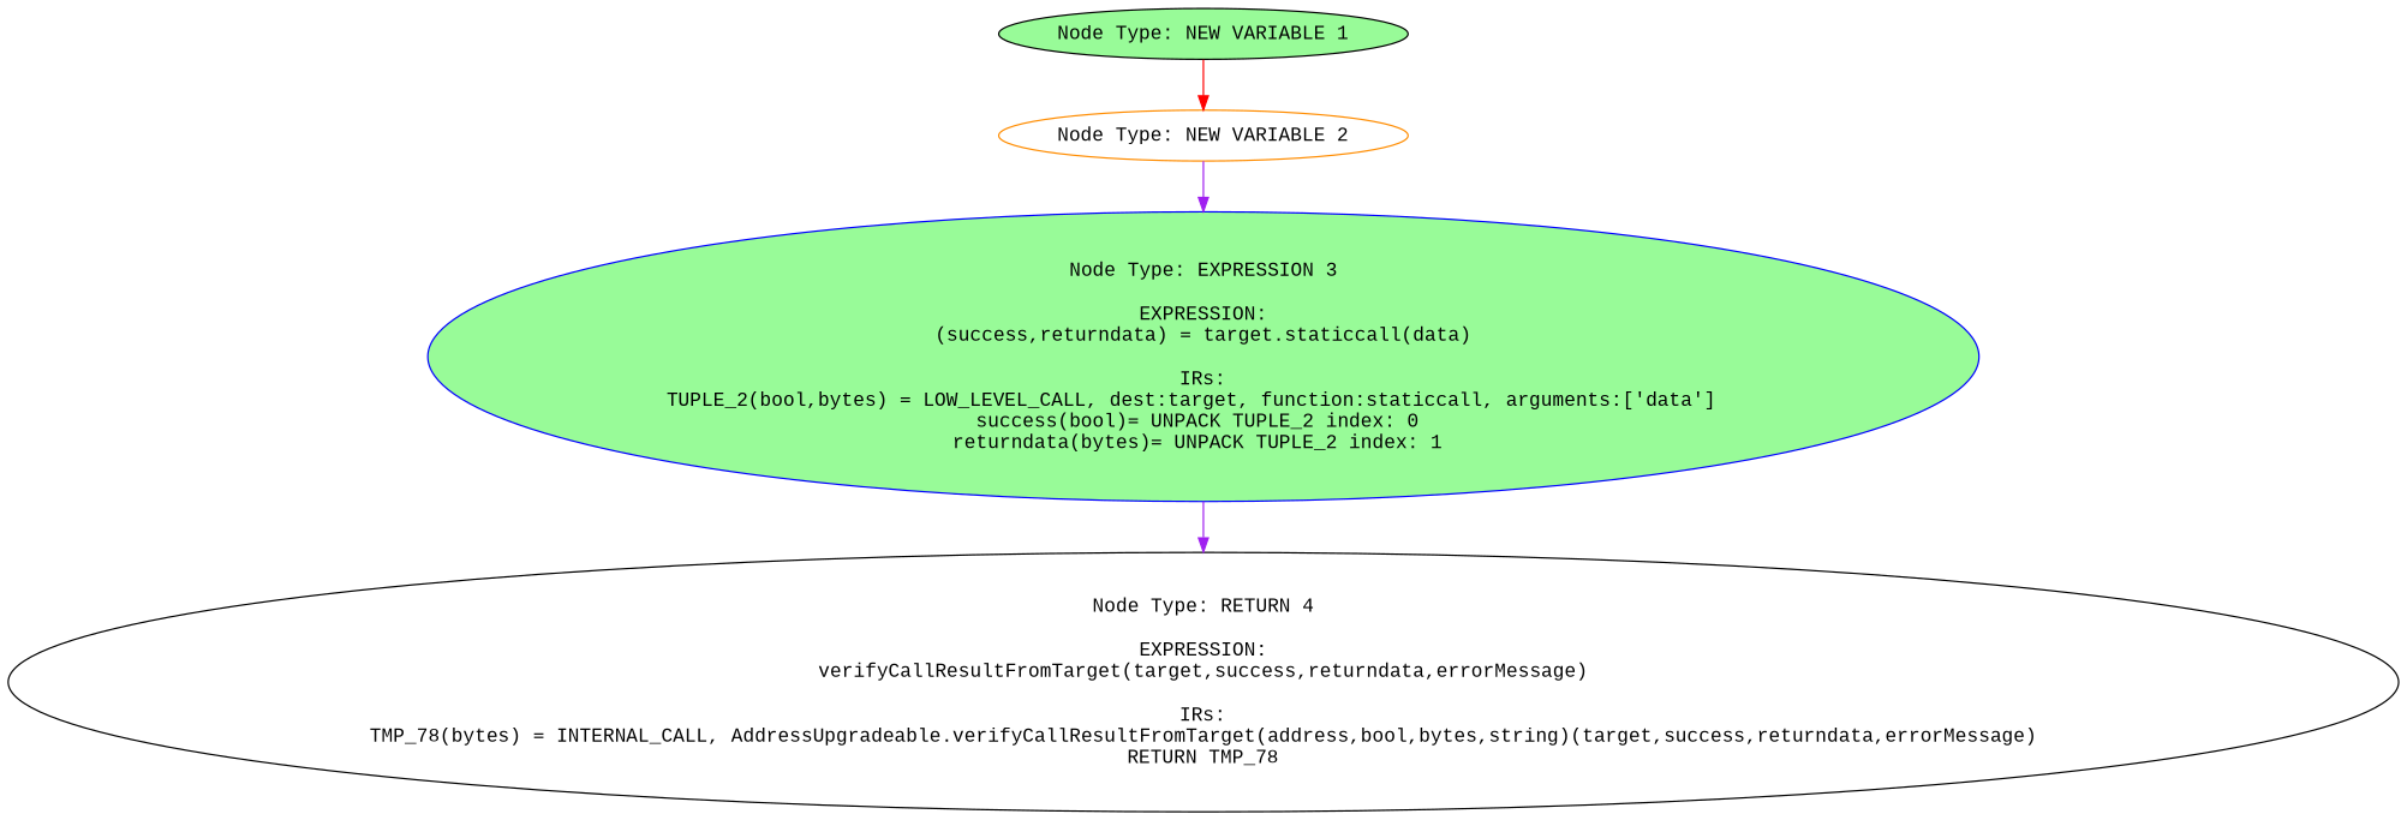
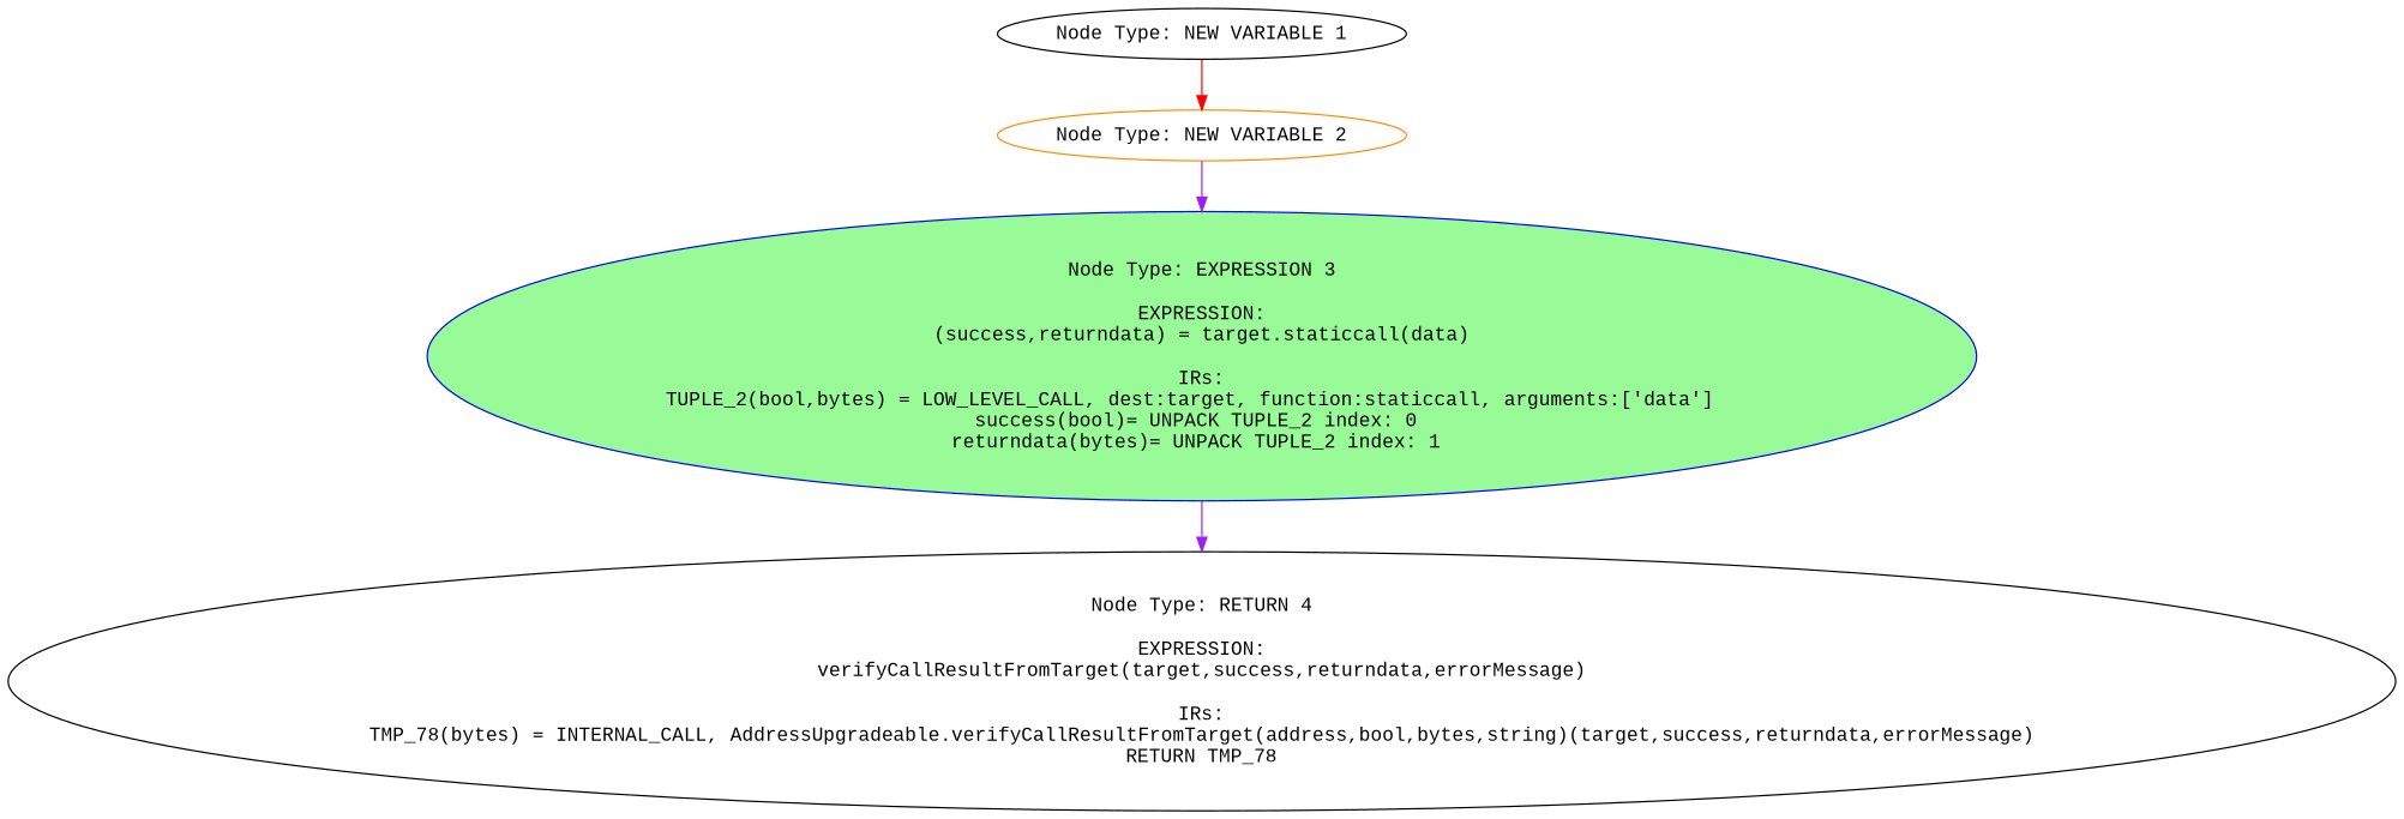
  digraph {
    fontname="Liberation Mono"
    node [color=black fillcolor=palegreen fontname="Liberation Mono" style=filled]
    edge [color=purple fontname="Liberation Mono"]
-   n1 [label="Node Type: NEW VARIABLE 1\n"]
+   n1 [fillcolor=white label="Node Type: NEW VARIABLE 1\n"]
    n2 [color=darkorange fillcolor=white label="Node Type: NEW VARIABLE 2\n"]
    n3 [color=blue label="Node Type: EXPRESSION 3\n\nEXPRESSION:\n(success,returndata) = target.staticcall(data)\n\nIRs:\nTUPLE_2(bool,bytes) = LOW_LEVEL_CALL, dest:target, function:staticcall, arguments:['data']  \nsuccess(bool)= UNPACK TUPLE_2 index: 0 \nreturndata(bytes)= UNPACK TUPLE_2 index: 1 "]
    n4 [fillcolor=white label="Node Type: RETURN 4\n\nEXPRESSION:\nverifyCallResultFromTarget(target,success,returndata,errorMessage)\n\nIRs:\nTMP_78(bytes) = INTERNAL_CALL, AddressUpgradeable.verifyCallResultFromTarget(address,bool,bytes,string)(target,success,returndata,errorMessage)\nRETURN TMP_78"]
    n1 -> n2 [color=red]
    n2 -> n3
    n3 -> n4
  }
